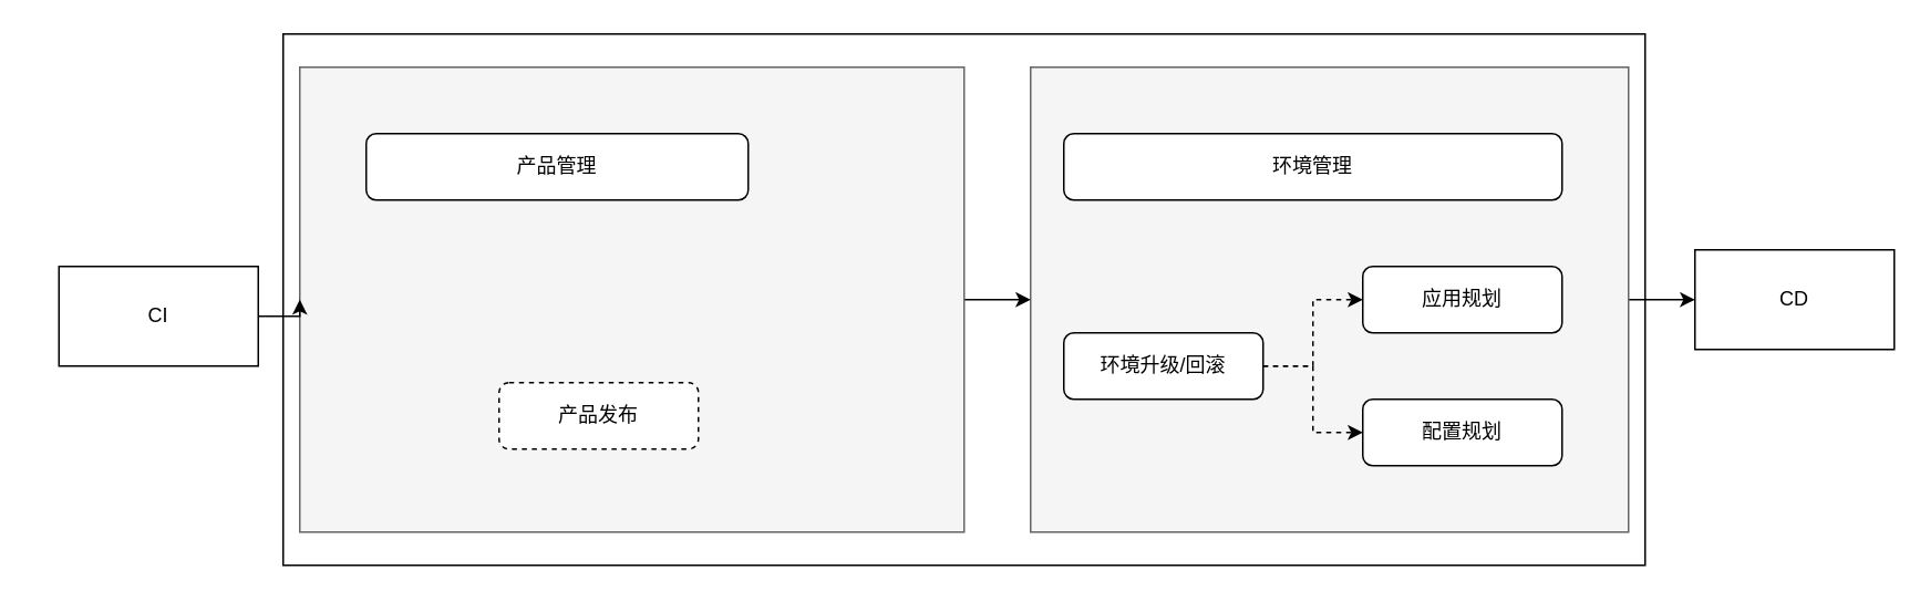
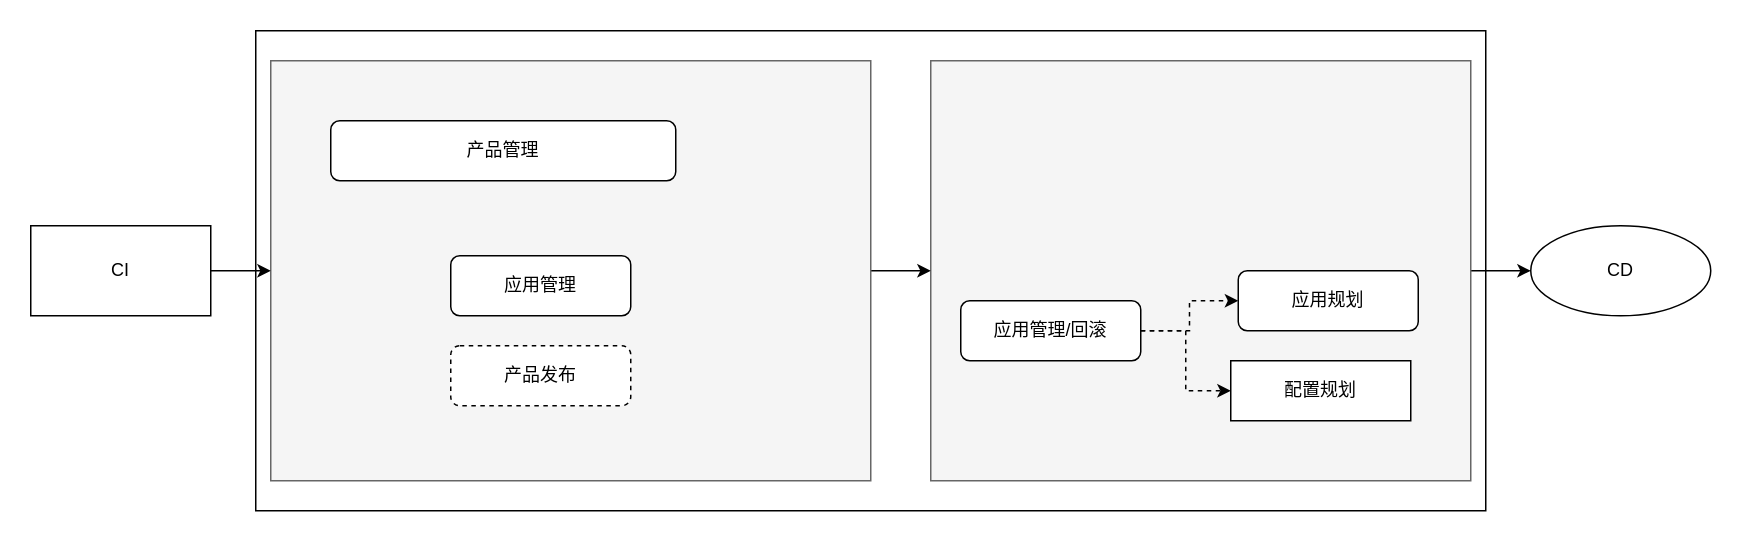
  <mxCell id="0" />
  <mxCell id="1" parent="0" />
  <mxCell id="2" value="" style="rounded=0;whiteSpace=wrap;html=1;" vertex="1" parent="1"><mxGeometry x="170" y="20" width="820" height="320" as="geometry" /></mxCell>
  <mxCell id="3" style="edgeStyle=orthogonalEdgeStyle;rounded=0;orthogonalLoop=1;jettySize=auto;html=1;exitX=1;exitY=0.5;exitDx=0;exitDy=0;" edge="1" parent="1" source="4" target="18"><mxGeometry relative="1" as="geometry" /></mxCell>
  <mxCell id="4" value="" style="rounded=0;whiteSpace=wrap;html=1;fillColor=#f5f5f5;fontColor=#333333;strokeColor=#666666;" vertex="1" parent="1"><mxGeometry x="620" y="40" width="360" height="280" as="geometry" /></mxCell>
  <mxCell id="5" style="edgeStyle=orthogonalEdgeStyle;rounded=0;orthogonalLoop=1;jettySize=auto;html=1;exitX=1;exitY=0.5;exitDx=0;exitDy=0;" edge="1" parent="1" source="6" target="4"><mxGeometry relative="1" as="geometry" /></mxCell>
  <mxCell id="6" value="" style="rounded=0;whiteSpace=wrap;html=1;fillColor=#f5f5f5;fontColor=#333333;strokeColor=#666666;" vertex="1" parent="1"><mxGeometry x="180" y="40" width="400" height="280" as="geometry" /></mxCell>
  <mxCell id="7" value="产品管理" style="rounded=1;whiteSpace=wrap;html=1;" vertex="1" parent="1"><mxGeometry x="220" y="80" width="230" height="40" as="geometry" /></mxCell>
- <mxCell id="8" value="环境管理" style="rounded=1;whiteSpace=wrap;html=1;" vertex="1" parent="1"><mxGeometry x="640" y="80" width="300" height="40" as="geometry" /></mxCell>
- <mxCell id="10" value="应用规划" style="rounded=1;whiteSpace=wrap;html=1;" vertex="1" parent="1"><mxGeometry x="820" y="160" width="120" height="40" as="geometry" /></mxCell>
- <mxCell id="11" value="配置规划" style="rounded=1;whiteSpace=wrap;html=1;" vertex="1" parent="1"><mxGeometry x="820" y="240" width="120" height="40" as="geometry" /></mxCell>
+ <mxCell id="9" value="应用管理" style="rounded=1;whiteSpace=wrap;html=1;" vertex="1" parent="1"><mxGeometry x="300" y="170" width="120" height="40" as="geometry" /></mxCell>
+ <mxCell id="10" value="应用规划" style="rounded=1;whiteSpace=wrap;html=1;" vertex="1" parent="1"><mxGeometry x="825" y="180" width="120" height="40" as="geometry" /></mxCell>
+ <mxCell id="11" value="配置规划" style="whiteSpace=wrap;html=1;rounded=0;" vertex="1" parent="1"><mxGeometry x="820" y="240" width="120" height="40" as="geometry" /></mxCell>
  <mxCell id="12" value="产品发布" style="rounded=1;whiteSpace=wrap;html=1;dashed=1;" vertex="1" parent="1"><mxGeometry x="300" y="230" width="120" height="40" as="geometry" /></mxCell>
  <mxCell id="13" style="edgeStyle=orthogonalEdgeStyle;rounded=0;orthogonalLoop=1;jettySize=auto;html=1;exitX=1;exitY=0.5;exitDx=0;exitDy=0;entryX=0;entryY=0.5;entryDx=0;entryDy=0;dashed=1;" edge="1" parent="1" source="15" target="10"><mxGeometry relative="1" as="geometry" /></mxCell>
  <mxCell id="14" style="edgeStyle=orthogonalEdgeStyle;rounded=0;orthogonalLoop=1;jettySize=auto;html=1;exitX=1;exitY=0.5;exitDx=0;exitDy=0;entryX=0;entryY=0.5;entryDx=0;entryDy=0;dashed=1;" edge="1" parent="1" source="15" target="11"><mxGeometry relative="1" as="geometry" /></mxCell>
- <mxCell id="15" value="环境升级/回滚" style="rounded=1;whiteSpace=wrap;html=1;" vertex="1" parent="1"><mxGeometry x="640" y="200" width="120" height="40" as="geometry" /></mxCell>
+ <mxCell id="15" value="应用管理/回滚" style="rounded=1;whiteSpace=wrap;html=1;" vertex="1" parent="1"><mxGeometry x="640" y="200" width="120" height="40" as="geometry" /></mxCell>
  <mxCell id="16" style="edgeStyle=orthogonalEdgeStyle;rounded=0;orthogonalLoop=1;jettySize=auto;html=1;exitX=1;exitY=0.5;exitDx=0;exitDy=0;entryX=0;entryY=0.5;entryDx=0;entryDy=0;" edge="1" parent="1" source="17" target="6"><mxGeometry relative="1" as="geometry" /></mxCell>
- <mxCell id="17" value="CI" style="rounded=0;whiteSpace=wrap;html=1;" vertex="1" parent="1"><mxGeometry x="35" y="160" width="120" height="60" as="geometry" /></mxCell>
- <mxCell id="18" value="CD" style="rounded=0;whiteSpace=wrap;html=1;" vertex="1" parent="1"><mxGeometry x="1020" y="150" width="120" height="60" as="geometry" /></mxCell>
+ <mxCell id="17" value="CI" style="rounded=0;whiteSpace=wrap;html=1;" vertex="1" parent="1"><mxGeometry x="20" y="150" width="120" height="60" as="geometry" /></mxCell>
+ <mxCell id="18" value="CD" style="ellipse;whiteSpace=wrap;html=1;" vertex="1" parent="1"><mxGeometry x="1020" y="150" width="120" height="60" as="geometry" /></mxCell>
